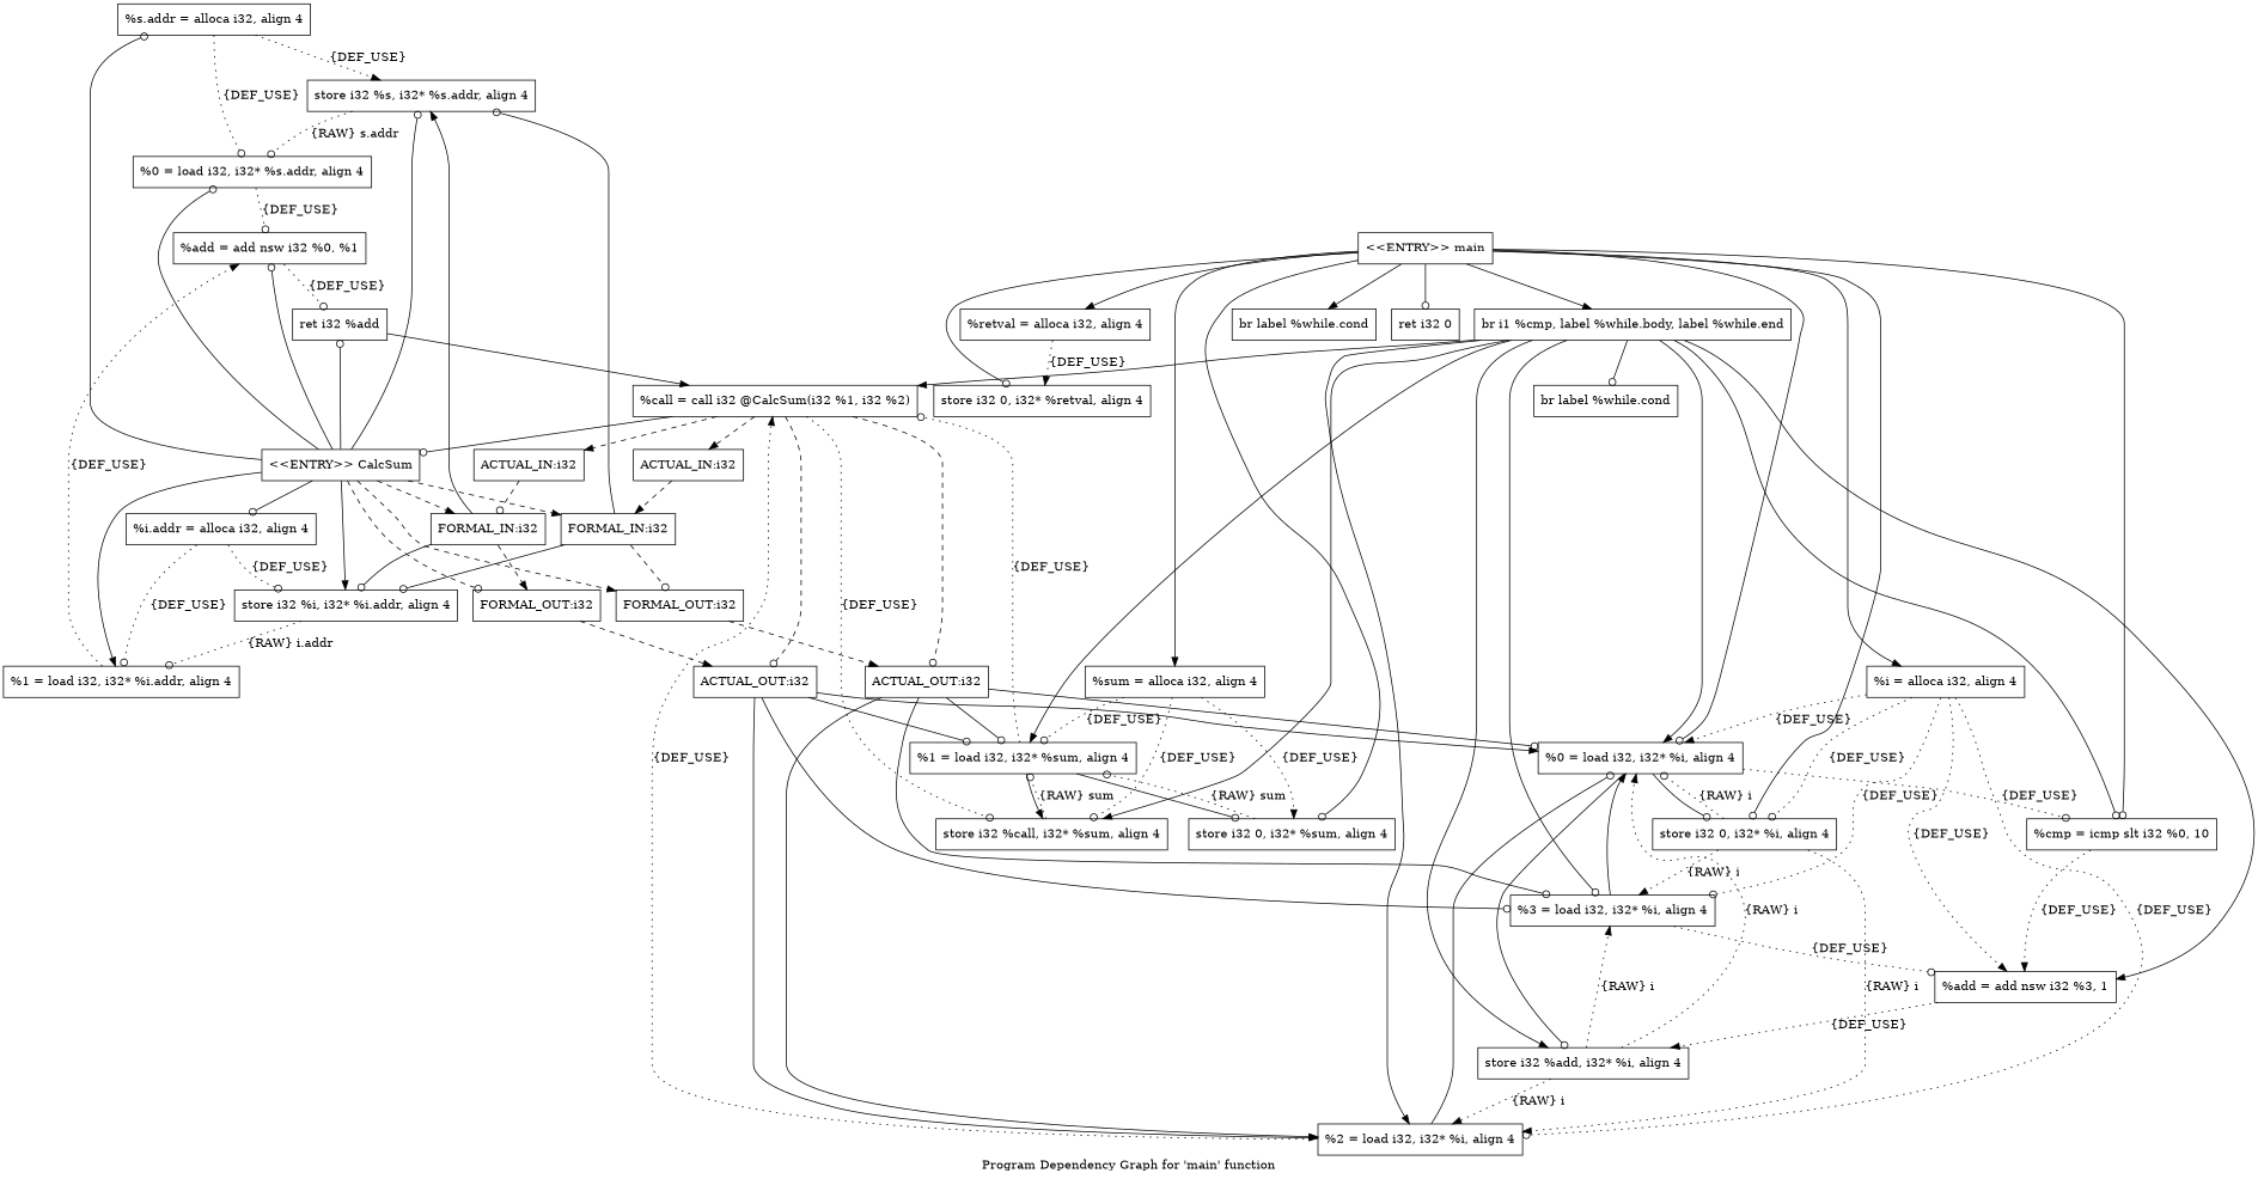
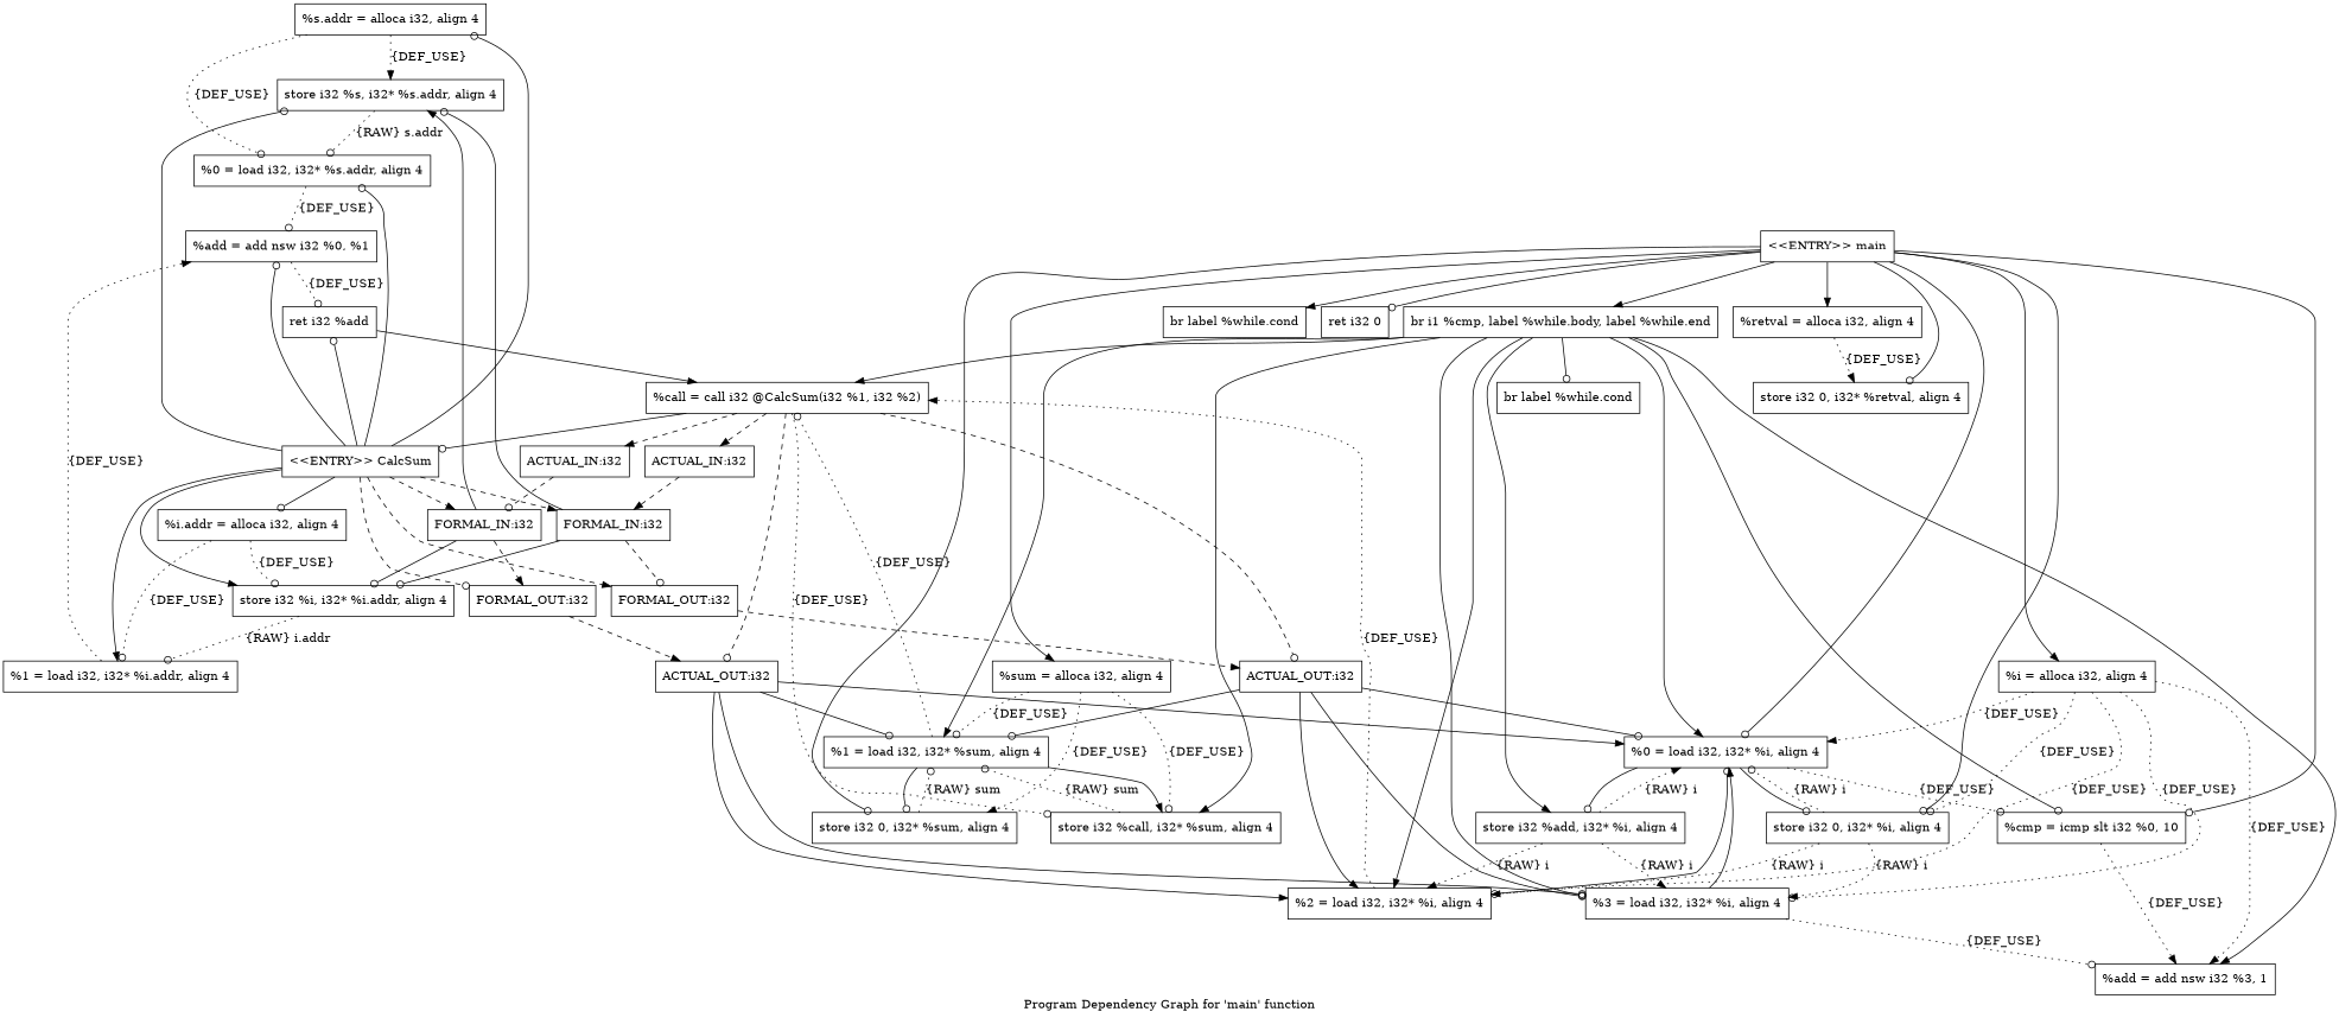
  digraph {
    label="Program Dependency Graph for 'main' function"
    node [shape=record]
    edge [arrowhead=odot]
    n1 [label="{  %s.addr = alloca i32, align 4}"]
    n2 [label="{  store i32 %s, i32* %s.addr, align 4}"]
    n3 [label="{  %0 = load i32, i32* %s.addr, align 4}"]
    n4 [label="{  %add = add nsw i32 %0, %1}"]
    n5 [label="{  ret i32 %add}"]
    n6 [label="{  %call = call i32 @CalcSum(i32 %1, i32 %2)}"]
    n7 [label="{  %i.addr = alloca i32, align 4}"]
    n8 [label="{  store i32 %i, i32* %i.addr, align 4}"]
    n9 [label="{  %1 = load i32, i32* %i.addr, align 4}"]
    n10 [label="{\<\<ENTRY\>\> CalcSum}"]
    n11 [label="{  store i32 %call, i32* %sum, align 4}"]
    n12 [label="{ACTUAL_IN:i32}"]
    n13 [label="{ACTUAL_OUT:i32}"]
    n14 [label="{ACTUAL_IN:i32}"]
    n15 [label="{ACTUAL_OUT:i32}"]
    n16 [label="{FORMAL_IN:i32}"]
    n17 [label="{FORMAL_OUT:i32}"]
    n18 [label="{FORMAL_IN:i32}"]
    n19 [label="{FORMAL_OUT:i32}"]
    n20 [label="{  %1 = load i32, i32* %sum, align 4}"]
    n21 [label="{  %0 = load i32, i32* %i, align 4}"]
    n22 [label="{  %2 = load i32, i32* %i, align 4}"]
    n23 [label="{  %3 = load i32, i32* %i, align 4}"]
    n24 [label="{  %retval = alloca i32, align 4}"]
    n25 [label="{  store i32 0, i32* %retval, align 4}"]
    n26 [label="{  %sum = alloca i32, align 4}"]
    n27 [label="{  store i32 0, i32* %sum, align 4}"]
    n28 [label="{  %i = alloca i32, align 4}"]
    n29 [label="{  store i32 0, i32* %i, align 4}"]
    n30 [label="{  %add = add nsw i32 %3, 1}"]
    n31 [label="{  store i32 %add, i32* %i, align 4}"]
    n32 [label="{  %cmp = icmp slt i32 %0, 10}"]
    n33 [label="{  br i1 %cmp, label %while.body, label %while.end}"]
    n34 [label="{  br label %while.cond}"]
    n35 [label="{\<\<ENTRY\>\> main}"]
    n36 [label="{  br label %while.cond}"]
    n37 [label="{  ret i32 0}"]
    n1 -> n2 [arrowhead=normal label="{DEF_USE}" style=dotted]
    n1 -> n3 [label="{DEF_USE}" style=dotted]
    n2 -> n3 [label="{RAW} s.addr" style=dotted]
    n3 -> n4 [label="{DEF_USE}" style=dotted]
    n4 -> n5 [label="{DEF_USE}" style=dotted]
    n5 -> n6 [arrowhead=normal]
    n6 -> n10
    n6 -> n11 [label="{DEF_USE}" style=dotted]
    n6 -> n12 [arrowhead=normal style=dashed]
    n6 -> n13 [style=dashed]
    n6 -> n14 [arrowhead=normal style=dashed]
    n6 -> n15 [style=dashed]
    n7 -> n8 [label="{DEF_USE}" style=dotted]
    n7 -> n9 [label="{DEF_USE}" style=dotted]
    n8 -> n9 [label="{RAW} i.addr" style=dotted]
    n9 -> n4 [arrowhead=normal label="{DEF_USE}" style=dotted]
    n10 -> n1
    n10 -> n2
    n10 -> n3
    n10 -> n4
    n10 -> n5
    n10 -> n7
    n10 -> n8 [arrowhead=normal]
    n10 -> n9 [arrowhead=normal]
    n10 -> n16 [arrowhead=normal style=dashed]
    n10 -> n17 [style=dashed]
    n10 -> n18 [arrowhead=normal style=dashed]
    n10 -> n19 [arrowhead=normal style=dashed]
    n11 -> n20 [label="{RAW} sum" style=dotted]
    n12 -> n16 [style=dashed]
    n13 -> n20
    n13 -> n21 [arrowhead=normal]
    n13 -> n22 [arrowhead=normal]
    n13 -> n23
    n14 -> n18 [arrowhead=normal style=dashed]
    n15 -> n20
    n15 -> n21
    n15 -> n22 [arrowhead=normal]
    n15 -> n23
    n16 -> n2 [arrowhead=normal]
    n16 -> n8
    n16 -> n17 [arrowhead=normal style=dashed]
    n17 -> n13 [arrowhead=normal style=dashed]
    n18 -> n2
    n18 -> n8
    n18 -> n19 [style=dashed]
    n19 -> n15 [arrowhead=normal style=dashed]
    n20 -> n6 [label="{DEF_USE}" style=dotted]
    n20 -> n11 [arrowhead=normal]
    n20 -> n27
    n21 -> n29
    n21 -> n31
    n21 -> n32 [label="{DEF_USE}" style=dotted]
    n22 -> n6 [arrowhead=normal label="{DEF_USE}" style=dotted]
    n22 -> n21
    n23 -> n21 [arrowhead=normal]
    n23 -> n30 [label="{DEF_USE}" style=dotted]
    n24 -> n25 [arrowhead=normal label="{DEF_USE}" style=dotted]
    n26 -> n11 [label="{DEF_USE}" style=dotted]
    n26 -> n20 [label="{DEF_USE}" style=dotted]
    n26 -> n27 [arrowhead=normal label="{DEF_USE}" style=dotted]
    n27 -> n20 [label="{RAW} sum" style=dotted]
    n28 -> n21 [arrowhead=normal label="{DEF_USE}" style=dotted]
    n28 -> n22 [label="{DEF_USE}" style=dotted]
    n28 -> n23 [label="{DEF_USE}" style=dotted]
    n28 -> n29 [label="{DEF_USE}" style=dotted]
    n28 -> n30 [arrowhead=normal label="{DEF_USE}" style=dotted]
    n29 -> n21 [label="{RAW} i" style=dotted]
    n29 -> n22 [arrowhead=normal label="{RAW} i" style=dotted]
    n29 -> n23 [arrowhead=normal label="{RAW} i" style=dotted]
-   n30 -> n31 [arrowhead=normal label="{DEF_USE}" style=dotted]
    n31 -> n21 [arrowhead=normal label="{RAW} i" style=dotted]
    n31 -> n22 [arrowhead=normal label="{RAW} i" style=dotted]
    n31 -> n23 [arrowhead=normal label="{RAW} i" style=dotted]
    n32 -> n30 [arrowhead=normal label="{DEF_USE}" style=dotted]
    n33 -> n6 [arrowhead=normal]
    n33 -> n11 [arrowhead=normal]
    n33 -> n20 [arrowhead=normal]
    n33 -> n21 [arrowhead=normal]
    n33 -> n22 [arrowhead=normal]
    n33 -> n23
    n33 -> n30 [arrowhead=normal]
    n33 -> n31 [arrowhead=normal]
    n33 -> n32
    n33 -> n34
    n35 -> n21
    n35 -> n24 [arrowhead=normal]
    n35 -> n25
    n35 -> n26 [arrowhead=normal]
    n35 -> n27
    n35 -> n28 [arrowhead=normal]
    n35 -> n29
    n35 -> n32
    n35 -> n33 [arrowhead=normal]
    n35 -> n36 [arrowhead=normal]
    n35 -> n37
  }
